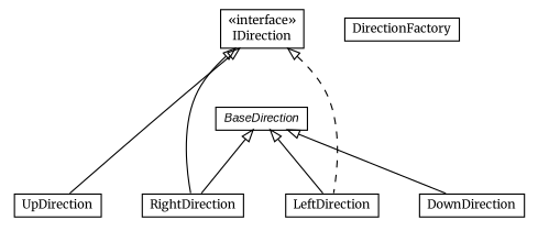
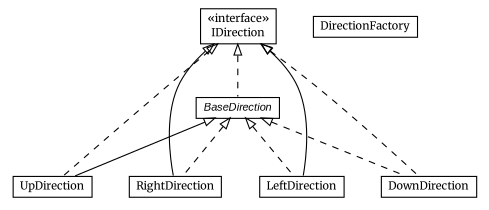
  digraph {
    fontname=Merriweather
    nodesep=0.25
    ranksep=0.5
    node [fontcolor=black fontname=Merriweather fontsize=10.0 shape=plaintext]
    edge [arrowtail=empty dir=back fontname=Merriweather fontsize=10 headport=p labelfontname=arial labelfontsize=10 tailport=p]
    n1 [label=<<table title="com.id.droneapi.mock.direction.UpDirection" border="0" cellborder="1" cellspacing="0" cellpadding="2" port="p" href="./UpDirection.html"> 		<tr><td><table border="0" cellspacing="0" cellpadding="1"> <tr><td align="center" balign="center"> UpDirection </td></tr> 		</table></td></tr> 		</table>>]
    n2 [label=<<table title="com.id.droneapi.mock.direction.RightDirection" border="0" cellborder="1" cellspacing="0" cellpadding="2" port="p" href="./RightDirection.html"> 		<tr><td><table border="0" cellspacing="0" cellpadding="1"> <tr><td align="center" balign="center"> RightDirection </td></tr> 		</table></td></tr> 		</table>>]
    n3 [label=<<table title="com.id.droneapi.mock.direction.LeftDirection" border="0" cellborder="1" cellspacing="0" cellpadding="2" port="p" href="./LeftDirection.html"> 		<tr><td><table border="0" cellspacing="0" cellpadding="1"> <tr><td align="center" balign="center"> LeftDirection </td></tr> 		</table></td></tr> 		</table>>]
    n4 [label=<<table title="com.id.droneapi.mock.direction.IDirection" border="0" cellborder="1" cellspacing="0" cellpadding="2" port="p" href="./IDirection.html"> 		<tr><td><table border="0" cellspacing="0" cellpadding="1"> <tr><td align="center" balign="center"> &#171;interface&#187; </td></tr> <tr><td align="center" balign="center"> IDirection </td></tr> 		</table></td></tr> 		</table>>]
    n5 [label=<<table title="com.id.droneapi.mock.direction.DownDirection" border="0" cellborder="1" cellspacing="0" cellpadding="2" port="p" href="./DownDirection.html"> 		<tr><td><table border="0" cellspacing="0" cellpadding="1"> <tr><td align="center" balign="center"> DownDirection </td></tr> 		</table></td></tr> 		</table>>]
    n6 [label=<<table title="com.id.droneapi.mock.direction.BaseDirection" border="0" cellborder="1" cellspacing="0" cellpadding="2" port="p" href="./BaseDirection.html"> 		<tr><td><table border="0" cellspacing="0" cellpadding="1"> <tr><td align="center" balign="center"><font face="arial italic"> BaseDirection </font></td></tr> 		</table></td></tr> 		</table>>]
    n7 [label=<<table title="com.id.droneapi.mock.direction.DirectionFactory" border="0" cellborder="1" cellspacing="0" cellpadding="2" port="p" href="./DirectionFactory.html"> 		<tr><td><table border="0" cellspacing="0" cellpadding="1"> <tr><td align="center" balign="center"> DirectionFactory </td></tr> 		</table></td></tr> 		</table>>]
-   n4 -> n1 [style=solid]
+   n4 -> n1 [style=dashed]
    n4 -> n2 [style=solid]
-   n4 -> n3 [style=dashed]
-   n6 -> n2
-   n6 -> n3
-   n6 -> n5
+   n4 -> n3 [style=solid]
+   n4 -> n5 [style=dashed]
+   n4 -> n6 [style=dashed]
+   n6 -> n1
+   n6 -> n2 [style=dashed]
+   n6 -> n3 [style=dashed]
+   n6 -> n5 [style=dashed]
  }
